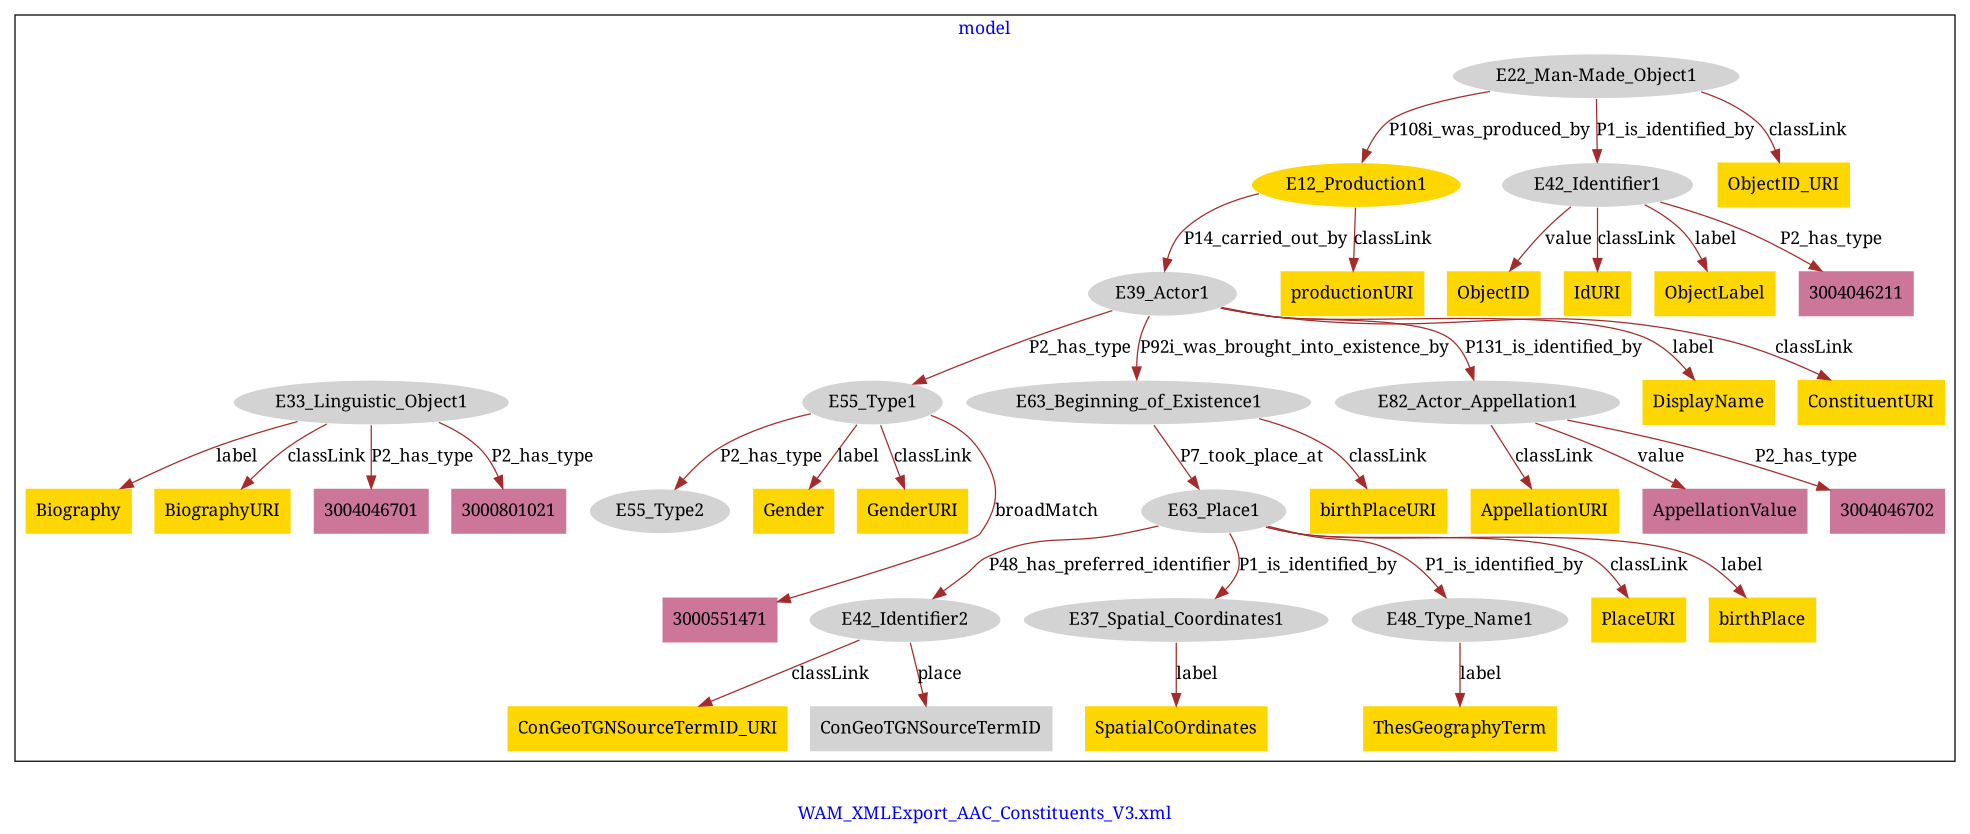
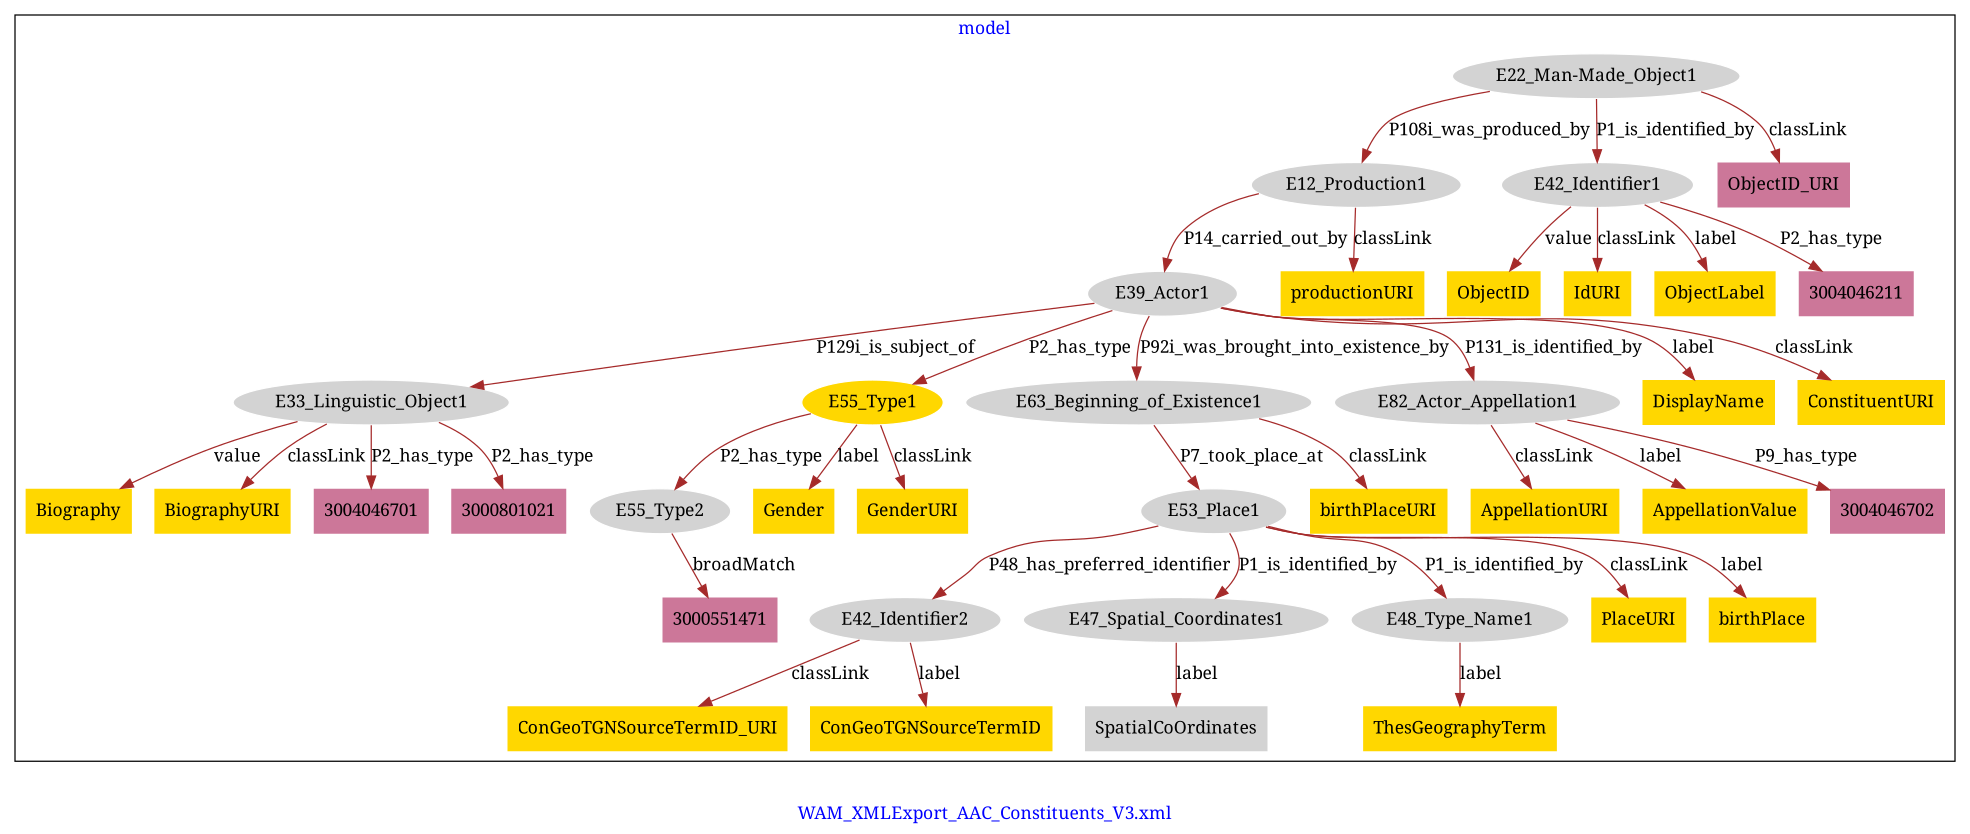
  digraph {
    fontcolor=blue
    fontname="Noto Serif"
    label="WAM_XMLExport_AAC_Constituents_V3.xml"
    remincross=true
    node [fillcolor=gold fontname="Noto Serif" style=filled shape=plaintext]
    edge [color=brown fontcolor=black fontname="Noto Serif"]
-   n1 [color=white label=E12_Production1 shape=""]
+   n1 [color=white fillcolor=lightgray label=E12_Production1 shape=""]
    n2 [color=white fillcolor=lightgray label=E39_Actor1 shape=""]
    n3 [color=white fillcolor=lightgray label="E22_Man-Made_Object1" shape=""]
    n4 [color=white fillcolor=lightgray label=E42_Identifier1 shape=""]
    n5 [color=white fillcolor=lightgray label=E33_Linguistic_Object1 shape=""]
-   n6 [color=white fillcolor=lightgray label=E55_Type1 shape=""]
+   n6 [color=white label=E55_Type1 shape=""]
    n7 [color=white fillcolor=lightgray label=E63_Beginning_of_Existence1 shape=""]
    n8 [color=white fillcolor=lightgray label=E82_Actor_Appellation1 shape=""]
-   n9 [color=white fillcolor=lightgray label=E63_Place1 shape=""]
+   n9 [color=white fillcolor=lightgray label=E53_Place1 shape=""]
    n10 [color=white fillcolor=lightgray label=E42_Identifier2 shape=""]
-   n11 [color=white fillcolor=lightgray label=E37_Spatial_Coordinates1 shape=""]
+   n11 [color=white fillcolor=lightgray label=E47_Spatial_Coordinates1 shape=""]
    n12 [color=white fillcolor=lightgray label=E48_Type_Name1 shape=""]
    n13 [color=white fillcolor=lightgray label=E55_Type2 shape=""]
    n14 [label=Gender]
    n15 [label=ObjectID]
    n16 [label=IdURI]
    n17 [label=ObjectLabel]
    n18 [label=DisplayName]
    n19 [label=Biography]
    n20 [label=birthPlaceURI]
-   n21 [label=ObjectID_URI]
+   n21 [fillcolor="#CC7799" label=ObjectID_URI]
    n22 [label=BiographyURI]
    n23 [label=ConGeoTGNSourceTermID_URI]
    n24 [label=GenderURI]
    n25 [label=PlaceURI]
    n26 [label=AppellationURI]
    n27 [label=birthPlace]
-   n28 [fillcolor="#CC7799" label=AppellationValue]
+   n28 [label=AppellationValue]
    n29 [label=ThesGeographyTerm]
-   n30 [fillcolor=lightgray label=ConGeoTGNSourceTermID]
+   n30 [label=ConGeoTGNSourceTermID]
    n31 [label=ConstituentURI]
    n32 [label=productionURI]
-   n33 [label=SpatialCoOrdinates]
+   n33 [fillcolor=lightgray label=SpatialCoOrdinates]
    n34 [fillcolor="#CC7799" label=3004046211]
    n35 [fillcolor="#CC7799" label=3000551471]
    n36 [fillcolor="#CC7799" label=3004046701]
    n37 [fillcolor="#CC7799" label=3000801021]
    n38 [fillcolor="#CC7799" label=3004046702]
    subgraph cluster_1 {
      label=model
      n1
      n2
      n3
      n4
      n5
      n6
      n7
      n8
      n9
      n10
      n11
      n12
      n13
      n14
      n15
      n16
      n17
      n18
      n19
      n20
      n21
      n22
      n23
      n24
      n25
      n26
      n27
      n28
      n29
      n30
      n31
      n32
      n33
      n34
      n35
      n36
      n37
      n38
    }
    n1 -> n2 [label=P14_carried_out_by]
    n1 -> n32 [label=classLink]
+   n2 -> n5 [label=P129i_is_subject_of]
    n2 -> n6 [label=P2_has_type]
    n2 -> n7 [label=P92i_was_brought_into_existence_by]
    n2 -> n8 [label=P131_is_identified_by]
    n2 -> n18 [label=label]
    n2 -> n31 [label=classLink]
    n3 -> n1 [label=P108i_was_produced_by]
    n3 -> n4 [label=P1_is_identified_by]
    n3 -> n21 [label=classLink]
    n4 -> n15 [label=value]
    n4 -> n16 [label=classLink]
    n4 -> n17 [label=label]
    n4 -> n34 [label=P2_has_type]
-   n5 -> n19 [label=label]
+   n5 -> n19 [label=value]
    n5 -> n22 [label=classLink]
    n5 -> n36 [label=P2_has_type]
    n5 -> n37 [label=P2_has_type]
    n6 -> n13 [label=P2_has_type]
    n6 -> n14 [label=label]
    n6 -> n24 [label=classLink]
    n7 -> n9 [label=P7_took_place_at]
    n7 -> n20 [label=classLink]
    n8 -> n26 [label=classLink]
-   n8 -> n28 [label=value]
-   n8 -> n38 [label=P2_has_type]
+   n8 -> n28 [label=label]
+   n8 -> n38 [label=P9_has_type]
    n9 -> n10 [label=P48_has_preferred_identifier]
    n9 -> n11 [label=P1_is_identified_by]
    n9 -> n12 [label=P1_is_identified_by]
    n9 -> n25 [label=classLink]
    n9 -> n27 [label=label]
    n10 -> n23 [label=classLink]
-   n10 -> n30 [label=place]
+   n10 -> n30 [label=label]
    n11 -> n33 [label=label]
    n12 -> n29 [label=label]
-   n6 -> n35 [label=broadMatch]
+   n13 -> n35 [label=broadMatch]
  }
